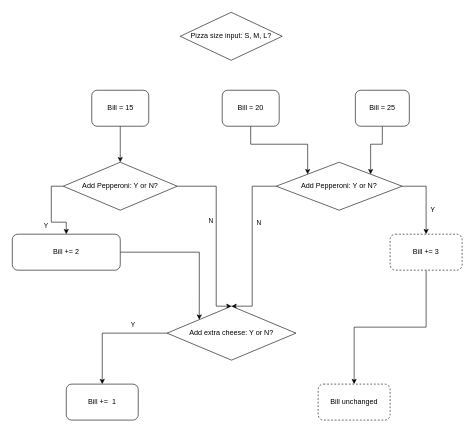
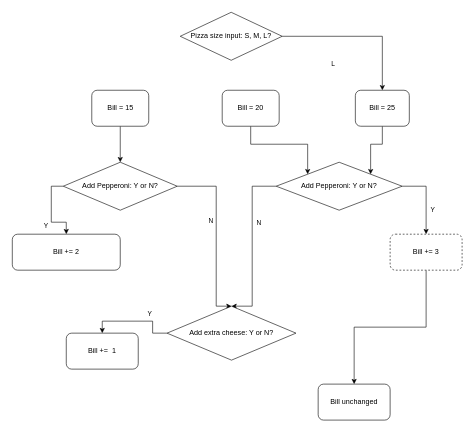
  <mxCell id="0" />
  <mxCell id="1" parent="0" />
+ <mxCell id="2" style="edgeStyle=orthogonalEdgeStyle;rounded=0;orthogonalLoop=1;jettySize=auto;html=1;exitX=1;exitY=0.5;exitDx=0;exitDy=0;" edge="1" parent="1" source="4" target="18"><mxGeometry relative="1" as="geometry"><Array as="points"><mxPoint x="637" y="60" /></Array></mxGeometry></mxCell>
+ <mxCell id="3" value="L" style="edgeLabel;html=1;align=center;verticalAlign=middle;resizable=0;points=[];" vertex="1" connectable="0" parent="2"><mxGeometry x="-0.274" y="3" relative="1" as="geometry"><mxPoint x="-9" y="48" as="offset" /></mxGeometry></mxCell>
  <mxCell id="4" value="Pizza size input: S, M, L?" style="rhombus;whiteSpace=wrap;html=1;" vertex="1" parent="1"><mxGeometry x="300" y="20" width="170" height="80" as="geometry" /></mxCell>
  <mxCell id="5" style="edgeStyle=orthogonalEdgeStyle;rounded=0;orthogonalLoop=1;jettySize=auto;html=1;exitX=0;exitY=0.5;exitDx=0;exitDy=0;" edge="1" parent="1" source="9" target="24"><mxGeometry relative="1" as="geometry" /></mxCell>
  <mxCell id="6" value="Y" style="edgeLabel;html=1;align=center;verticalAlign=middle;resizable=0;points=[];" vertex="1" connectable="0" parent="5"><mxGeometry x="0.136" y="1" relative="1" as="geometry"><mxPoint x="-11" y="14" as="offset" /></mxGeometry></mxCell>
  <mxCell id="7" style="edgeStyle=orthogonalEdgeStyle;rounded=0;orthogonalLoop=1;jettySize=auto;html=1;exitX=1;exitY=0.5;exitDx=0;exitDy=0;entryX=0.5;entryY=0;entryDx=0;entryDy=0;" edge="1" parent="1" source="9" target="27"><mxGeometry relative="1" as="geometry"><Array as="points"><mxPoint x="360" y="310" /><mxPoint x="360" y="510" /></Array></mxGeometry></mxCell>
  <mxCell id="8" value="N" style="edgeLabel;html=1;align=center;verticalAlign=middle;resizable=0;points=[];" vertex="1" connectable="0" parent="7"><mxGeometry x="-0.159" y="-1" relative="1" as="geometry"><mxPoint x="-9" as="offset" /></mxGeometry></mxCell>
  <mxCell id="9" value="Add Pepperoni: Y or N?" style="rhombus;whiteSpace=wrap;html=1;" vertex="1" parent="1"><mxGeometry x="105" y="270" width="190" height="80" as="geometry" /></mxCell>
  <mxCell id="10" style="edgeStyle=orthogonalEdgeStyle;rounded=0;orthogonalLoop=1;jettySize=auto;html=1;exitX=1;exitY=0.5;exitDx=0;exitDy=0;entryX=0.5;entryY=0;entryDx=0;entryDy=0;" edge="1" parent="1" source="14" target="22"><mxGeometry relative="1" as="geometry" /></mxCell>
  <mxCell id="11" value="Y" style="edgeLabel;html=1;align=center;verticalAlign=middle;resizable=0;points=[];" vertex="1" connectable="0" parent="10"><mxGeometry x="0.308" y="1" relative="1" as="geometry"><mxPoint x="9" as="offset" /></mxGeometry></mxCell>
  <mxCell id="12" style="edgeStyle=orthogonalEdgeStyle;rounded=0;orthogonalLoop=1;jettySize=auto;html=1;exitX=0;exitY=0.5;exitDx=0;exitDy=0;entryX=0.5;entryY=0;entryDx=0;entryDy=0;" edge="1" parent="1" source="14" target="27"><mxGeometry relative="1" as="geometry"><Array as="points"><mxPoint x="420" y="310" /><mxPoint x="420" y="510" /></Array></mxGeometry></mxCell>
  <mxCell id="13" value="N" style="edgeLabel;html=1;align=center;verticalAlign=middle;resizable=0;points=[];" vertex="1" connectable="0" parent="12"><mxGeometry x="0.012" relative="1" as="geometry"><mxPoint x="10" y="-39" as="offset" /></mxGeometry></mxCell>
  <mxCell id="14" value="Add Pepperoni: Y or N?" style="rhombus;whiteSpace=wrap;html=1;" vertex="1" parent="1"><mxGeometry x="460" y="270" width="210" height="80" as="geometry" /></mxCell>
  <mxCell id="15" style="edgeStyle=orthogonalEdgeStyle;rounded=0;orthogonalLoop=1;jettySize=auto;html=1;entryX=0.5;entryY=0;entryDx=0;entryDy=0;" edge="1" parent="1" source="16" target="9"><mxGeometry relative="1" as="geometry" /></mxCell>
  <mxCell id="16" value="Bill = 15" style="rounded=1;whiteSpace=wrap;html=1;" vertex="1" parent="1"><mxGeometry x="152.5" y="150" width="95" height="60" as="geometry" /></mxCell>
  <mxCell id="17" style="edgeStyle=orthogonalEdgeStyle;rounded=0;orthogonalLoop=1;jettySize=auto;html=1;entryX=1;entryY=0;entryDx=0;entryDy=0;" edge="1" parent="1" source="18" target="14"><mxGeometry relative="1" as="geometry" /></mxCell>
  <mxCell id="18" value="Bill = 25" style="rounded=1;whiteSpace=wrap;html=1;" vertex="1" parent="1"><mxGeometry x="592" y="150" width="90" height="60" as="geometry" /></mxCell>
  <mxCell id="19" style="edgeStyle=orthogonalEdgeStyle;rounded=0;orthogonalLoop=1;jettySize=auto;html=1;entryX=0;entryY=0;entryDx=0;entryDy=0;" edge="1" parent="1" source="20" target="14"><mxGeometry relative="1" as="geometry" /></mxCell>
  <mxCell id="20" value="Bill = 20" style="rounded=1;whiteSpace=wrap;html=1;" vertex="1" parent="1"><mxGeometry x="370" y="150" width="95" height="60" as="geometry" /></mxCell>
  <mxCell id="21" style="edgeStyle=orthogonalEdgeStyle;rounded=0;orthogonalLoop=1;jettySize=auto;html=1;" edge="1" parent="1" source="22" target="29"><mxGeometry relative="1" as="geometry" /></mxCell>
  <mxCell id="22" value="Bill += 3" style="rounded=1;whiteSpace=wrap;html=1;dashed=1;" vertex="1" parent="1"><mxGeometry x="650" y="390" width="120" height="60" as="geometry" /></mxCell>
- <mxCell id="23" style="edgeStyle=orthogonalEdgeStyle;rounded=0;orthogonalLoop=1;jettySize=auto;html=1;entryX=0;entryY=0;entryDx=0;entryDy=0;" edge="1" parent="1" source="24" target="27"><mxGeometry relative="1" as="geometry" /></mxCell>
  <mxCell id="24" value="Bill += 2" style="rounded=1;whiteSpace=wrap;html=1;" vertex="1" parent="1"><mxGeometry x="20" y="390" width="180" height="60" as="geometry" /></mxCell>
  <mxCell id="25" style="edgeStyle=orthogonalEdgeStyle;rounded=0;orthogonalLoop=1;jettySize=auto;html=1;exitX=0;exitY=0.5;exitDx=0;exitDy=0;entryX=0.5;entryY=0;entryDx=0;entryDy=0;" edge="1" parent="1" source="27" target="28"><mxGeometry relative="1" as="geometry" /></mxCell>
  <mxCell id="26" value="Y" style="edgeLabel;html=1;align=center;verticalAlign=middle;resizable=0;points=[];" vertex="1" connectable="0" parent="25"><mxGeometry x="-0.451" y="1" relative="1" as="geometry"><mxPoint x="-5" y="-16" as="offset" /></mxGeometry></mxCell>
  <mxCell id="27" value="Add extra cheese: Y or N?" style="rhombus;whiteSpace=wrap;html=1;" vertex="1" parent="1"><mxGeometry x="278" y="510" width="215" height="90" as="geometry" /></mxCell>
- <mxCell id="28" value="Bill +=&amp;nbsp; 1" style="rounded=1;whiteSpace=wrap;html=1;" vertex="1" parent="1"><mxGeometry x="110" y="640" width="120" height="60" as="geometry" /></mxCell>
- <mxCell id="29" value="Bill unchanged" style="rounded=1;whiteSpace=wrap;html=1;dashed=1;" vertex="1" parent="1"><mxGeometry x="530" y="640" width="120" height="60" as="geometry" /></mxCell>
+ <mxCell id="28" value="Bill +=&amp;nbsp; 1" style="rounded=1;whiteSpace=wrap;html=1;" vertex="1" parent="1"><mxGeometry x="110" y="555" width="120" height="60" as="geometry" /></mxCell>
+ <mxCell id="29" value="Bill unchanged" style="rounded=1;whiteSpace=wrap;html=1;" vertex="1" parent="1"><mxGeometry x="530" y="640" width="120" height="60" as="geometry" /></mxCell>
